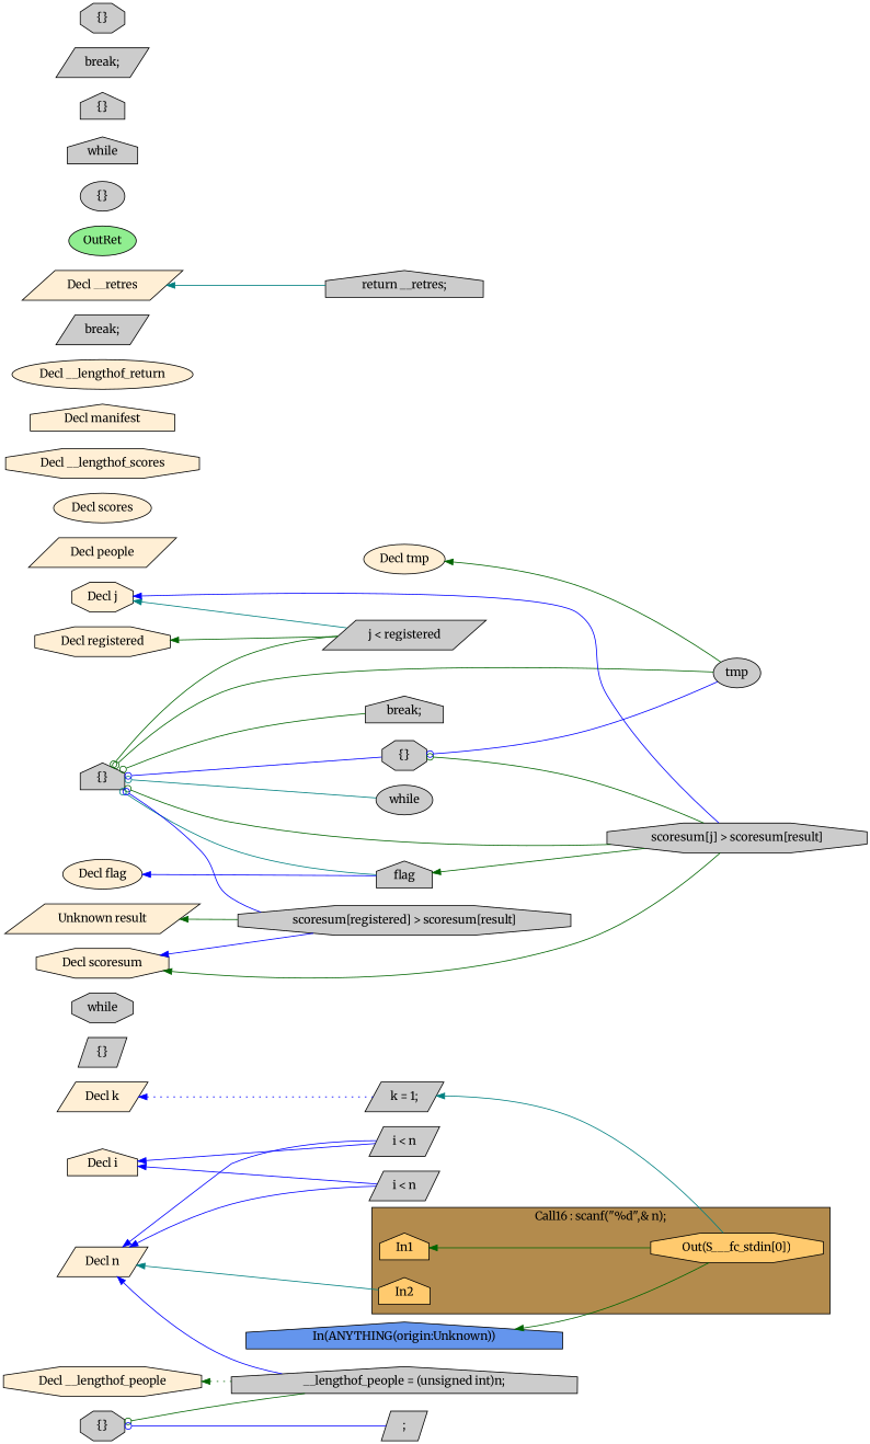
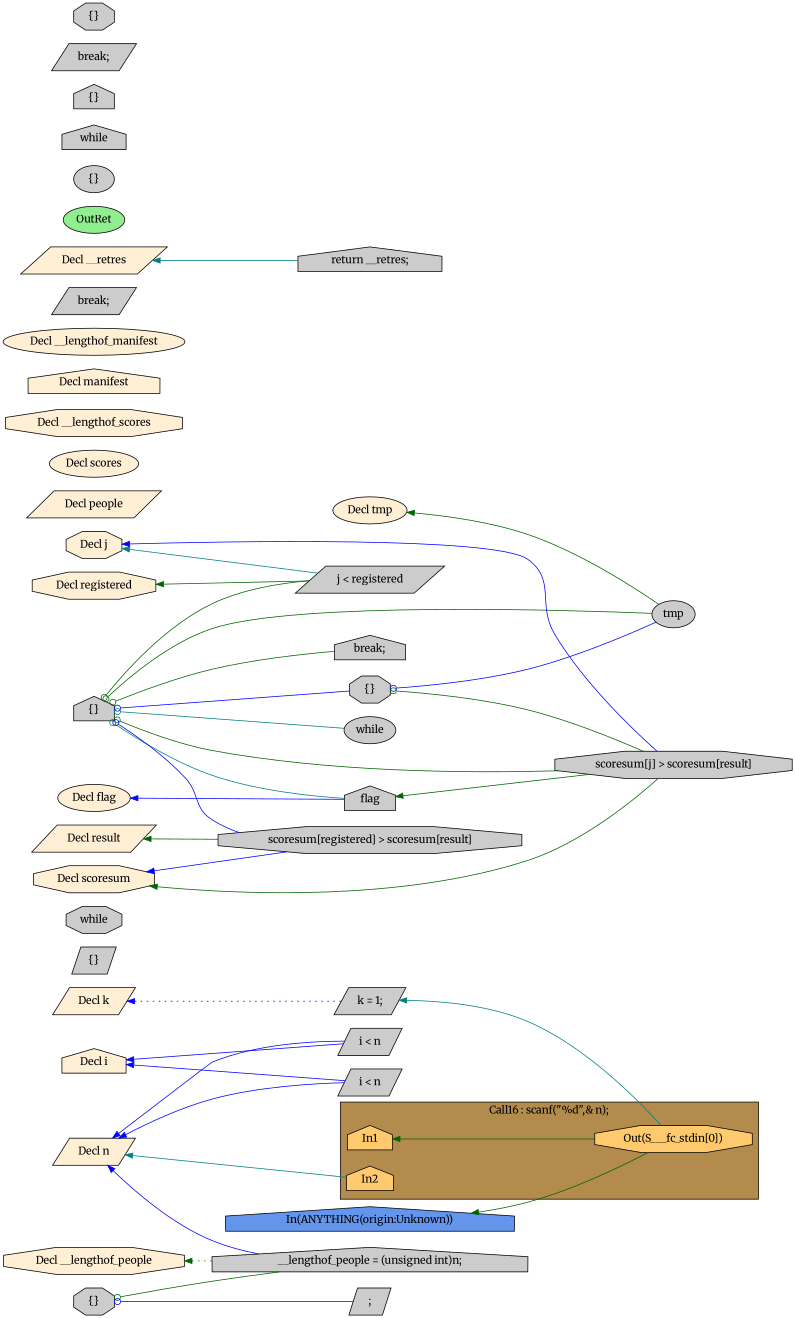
  digraph {
    fontname=Merriweather
    rankdir=LR
    node [fillcolor="#CCCCCC" fontname=Merriweather shape=parallelogram style=filled]
    edge [color=darkgreen dir=back fontname=Merriweather]
    n1 [fillcolor="#FFCA6E" label=In1 shape=house]
    n2 [fillcolor="#FFCA6E" label=In2 shape=house]
    n3 [fillcolor="#FFCA6E" label="Out(S___fc_stdin[0])" shape=octagon]
    n4 [label="{}"]
    n5 [label=while shape=octagon]
    n6 [label="i < n"]
    n7 [fillcolor="#FFEFD5" label="Decl i" shape=house]
    n8 [label="i < n"]
    n9 [label="{}" shape=house]
    n10 [label=while shape=ellipse]
    n11 [label="j < registered"]
    n12 [label="break;" shape=house]
    n13 [label="{}" shape=octagon]
    n14 [label=tmp shape=ellipse]
    n15 [label="scoresum[j] > scoresum[result]" shape=octagon]
    n16 [label=flag shape=house]
    n17 [label="scoresum[registered] > scoresum[result]" shape=octagon]
    n18 [fillcolor="#FFEFD5" label="Decl j" shape=octagon]
    n19 [fillcolor="#FFEFD5" label="Decl n"]
    n20 [label="__lengthof_people = (unsigned int)n;" shape=house]
    n21 [fillcolor="#FFEFD5" label="Decl k"]
    n22 [label="k = 1;"]
    n23 [fillcolor="#FFEFD5" label="Decl people"]
    n24 [fillcolor="#FFEFD5" label="Decl __lengthof_people" shape=octagon]
    n25 [fillcolor="#FFEFD5" label="Decl scores" shape=ellipse]
    n26 [fillcolor="#FFEFD5" label="Decl __lengthof_scores" shape=octagon]
    n27 [fillcolor="#FFEFD5" label="Decl manifest" shape=house]
-   n28 [fillcolor="#FFEFD5" label="Decl __lengthof_return" shape=ellipse]
+   n28 [fillcolor="#FFEFD5" label="Decl __lengthof_manifest" shape=ellipse]
    n29 [label="break;"]
    n30 [fillcolor="#FFEFD5" label="Decl scoresum" shape=octagon]
    n31 [label="return __retres;" shape=house]
    n32 [fillcolor="#FFEFD5" label="Decl registered" shape=octagon]
    n33 [fillcolor="#90EE90" label=OutRet shape=ellipse]
-   n34 [fillcolor="#FFEFD5" label="Unknown result"]
+   n34 [fillcolor="#FFEFD5" label="Decl result"]
    n35 [fillcolor="#6495ED" label="In(ANYTHING(origin:Unknown))" shape=house]
    n36 [fillcolor="#FFEFD5" label="Decl flag" shape=ellipse]
    n37 [fillcolor="#FFEFD5" label="Decl tmp" shape=ellipse]
    n38 [fillcolor="#FFEFD5" label="Decl __retres"]
    n39 [label="{}" shape=octagon]
    n40 [label=";"]
    n41 [label="{}" shape=ellipse]
    n42 [label=while shape=house]
    n43 [label="{}" shape=house]
    n44 [label="break;"]
    n45 [label="{}" shape=octagon]
    subgraph cluster_1 {
      fillcolor="#B38B4D"
      label="Call16 : scanf(\"%d\",& n);"
      style=filled
      n1
      n2
      n3
    }
    n1 -> n3
    n7 -> n6 [color=blue]
    n7 -> n8 [color=blue]
    n9 -> n10 [arrowtail=odot color=teal]
    n9 -> n11 [arrowtail=odot]
    n9 -> n12 [arrowtail=odot]
    n9 -> n13 [arrowtail=odot color=blue]
    n9 -> n14 [arrowtail=odot]
    n9 -> n15 [arrowtail=odot]
    n9 -> n16 [arrowtail=odot color=teal]
    n9 -> n17 [arrowtail=odot color=blue]
    n13 -> n14 [arrowtail=odot color=blue]
    n13 -> n15 [arrowtail=odot]
    n16 -> n15
    n18 -> n11 [color=teal]
    n18 -> n15 [color=blue]
    n19 -> n2 [color=teal]
    n19 -> n6 [color=blue]
    n19 -> n8 [color=blue]
    n19 -> n20 [color=blue]
    n21 -> n22 [color=blue style=dotted]
    n22 -> n3 [color=teal]
    n24 -> n20 [style=dotted]
    n30 -> n15
    n30 -> n17 [color=blue]
    n32 -> n11
    n34 -> n17
    n35 -> n3
    n36 -> n16 [color=blue]
    n37 -> n14
    n38 -> n31 [color=teal]
    n39 -> n20 [arrowtail=odot]
    n39 -> n40 [arrowtail=odot color=blue]
  }
